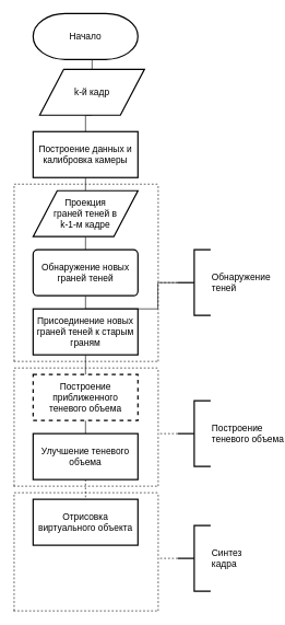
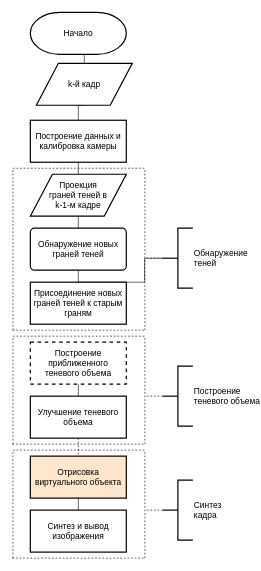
  <mxCell id="0" />
  <mxCell id="1" parent="0" />
  <mxCell id="2" style="edgeStyle=orthogonalEdgeStyle;rounded=0;orthogonalLoop=1;jettySize=auto;html=1;exitX=0.5;exitY=1;exitDx=0;exitDy=0;exitPerimeter=0;entryX=0.5;entryY=0;entryDx=0;entryDy=0;fontSize=14;endArrow=none;endFill=0;" parent="1" source="3" target="5" edge="1"><mxGeometry relative="1" as="geometry" /></mxCell>
  <mxCell id="3" value="Начало" style="strokeWidth=2;html=1;shape=mxgraph.flowchart.terminator;whiteSpace=wrap;fontSize=14;" parent="1" vertex="1"><mxGeometry x="50" y="20" width="160" height="70" as="geometry" /></mxCell>
  <mxCell id="4" style="edgeStyle=orthogonalEdgeStyle;rounded=0;orthogonalLoop=1;jettySize=auto;html=1;exitX=0.5;exitY=1;exitDx=0;exitDy=0;entryX=0.5;entryY=0;entryDx=0;entryDy=0;fontSize=14;endArrow=none;endFill=0;" parent="1" source="5" target="7" edge="1"><mxGeometry relative="1" as="geometry" /></mxCell>
  <mxCell id="5" value="k-й кадр" style="shape=parallelogram;html=1;strokeWidth=2;perimeter=parallelogramPerimeter;whiteSpace=wrap;rounded=0;arcSize=12;size=0.23;fontSize=14;" parent="1" vertex="1"><mxGeometry x="60" y="105" width="160" height="70" as="geometry" /></mxCell>
  <mxCell id="6" style="edgeStyle=orthogonalEdgeStyle;rounded=0;orthogonalLoop=1;jettySize=auto;html=1;exitX=0.5;exitY=1;exitDx=0;exitDy=0;entryX=0.5;entryY=0;entryDx=0;entryDy=0;fontSize=14;endArrow=none;endFill=0;" parent="1" source="7" target="11" edge="1"><mxGeometry relative="1" as="geometry" /></mxCell>
  <mxCell id="7" value="Построение данных и калибровка камеры" style="rounded=0;whiteSpace=wrap;html=1;absoluteArcSize=1;arcSize=14;strokeWidth=2;fontSize=14;" parent="1" vertex="1"><mxGeometry x="50" y="200" width="160" height="70" as="geometry" /></mxCell>
  <mxCell id="8" style="edgeStyle=orthogonalEdgeStyle;rounded=0;orthogonalLoop=1;jettySize=auto;html=1;exitX=0.5;exitY=1;exitDx=0;exitDy=0;fontSize=14;endArrow=none;endFill=0;" parent="1" source="9" target="17" edge="1"><mxGeometry relative="1" as="geometry"><mxPoint x="130" y="470" as="targetPoint" /></mxGeometry></mxCell>
  <mxCell id="9" value="Обнаружение новых граней теней" style="whiteSpace=wrap;html=1;absoluteArcSize=1;arcSize=14;strokeWidth=2;fontSize=14;rounded=1;" parent="1" vertex="1"><mxGeometry x="50" y="380" width="160" height="70" as="geometry" /></mxCell>
  <mxCell id="10" style="edgeStyle=orthogonalEdgeStyle;rounded=0;orthogonalLoop=1;jettySize=auto;html=1;exitX=0.5;exitY=1;exitDx=0;exitDy=0;entryX=0.5;entryY=0;entryDx=0;entryDy=0;fontSize=14;endArrow=none;endFill=0;" parent="1" source="11" target="9" edge="1"><mxGeometry relative="1" as="geometry" /></mxCell>
  <mxCell id="11" value="Проекция &lt;br&gt;граней теней в &lt;br&gt;k-1-м кадре" style="shape=parallelogram;html=1;strokeWidth=2;perimeter=parallelogramPerimeter;whiteSpace=wrap;rounded=0;arcSize=12;size=0.23;fontSize=14;" parent="1" vertex="1"><mxGeometry x="50" y="290" width="160" height="70" as="geometry" /></mxCell>
  <mxCell id="12" value="" style="endArrow=none;dashed=1;html=1;rounded=0;fontSize=14;" parent="1" edge="1"><mxGeometry width="50" height="50" relative="1" as="geometry"><mxPoint x="21" y="550" as="sourcePoint" /><mxPoint x="21" y="280" as="targetPoint" /><Array as="points"><mxPoint x="21" y="450" /></Array></mxGeometry></mxCell>
  <mxCell id="13" value="" style="endArrow=none;dashed=1;html=1;rounded=0;fontSize=14;" parent="1" edge="1"><mxGeometry width="50" height="50" relative="1" as="geometry"><mxPoint x="241" y="550" as="sourcePoint" /><mxPoint x="241" y="280" as="targetPoint" /></mxGeometry></mxCell>
  <mxCell id="14" value="" style="endArrow=none;dashed=1;html=1;rounded=0;fontSize=14;" parent="1" edge="1"><mxGeometry width="50" height="50" relative="1" as="geometry"><mxPoint x="21" y="280" as="sourcePoint" /><mxPoint x="241" y="280" as="targetPoint" /></mxGeometry></mxCell>
  <mxCell id="15" value="" style="endArrow=none;dashed=1;html=1;rounded=0;fontSize=14;" parent="1" edge="1"><mxGeometry width="50" height="50" relative="1" as="geometry"><mxPoint x="20.5" y="550" as="sourcePoint" /><mxPoint x="239.5" y="550" as="targetPoint" /></mxGeometry></mxCell>
  <mxCell id="16" style="edgeStyle=orthogonalEdgeStyle;rounded=0;orthogonalLoop=1;jettySize=auto;html=1;exitX=0;exitY=0.5;exitDx=0;exitDy=0;exitPerimeter=0;fontSize=14;endArrow=none;endFill=0;dashed=1;" parent="1" source="17" edge="1"><mxGeometry relative="1" as="geometry"><mxPoint x="241" y="430" as="targetPoint" /></mxGeometry></mxCell>
  <mxCell id="17" value="Обнаружение&lt;br&gt;теней" style="strokeWidth=2;html=1;shape=mxgraph.flowchart.annotation_2;align=left;labelPosition=right;pointerEvents=1;rounded=0;fontSize=14;" parent="1" vertex="1"><mxGeometry x="271" y="380" width="50" height="100" as="geometry" /></mxCell>
  <mxCell id="18" style="edgeStyle=orthogonalEdgeStyle;rounded=0;orthogonalLoop=1;jettySize=auto;html=1;exitX=0.5;exitY=1;exitDx=0;exitDy=0;entryX=0.5;entryY=0;entryDx=0;entryDy=0;fontSize=14;endArrow=none;endFill=0;" parent="1" source="19" target="21" edge="1"><mxGeometry relative="1" as="geometry" /></mxCell>
  <mxCell id="19" value="Построение приближенного теневого объема" style="rounded=0;whiteSpace=wrap;html=1;absoluteArcSize=1;arcSize=14;strokeWidth=2;fontSize=14;dashed=1;" parent="1" vertex="1"><mxGeometry x="50" y="570" width="160" height="70" as="geometry" /></mxCell>
  <mxCell id="20" style="edgeStyle=orthogonalEdgeStyle;rounded=0;orthogonalLoop=1;jettySize=auto;html=1;exitX=0.5;exitY=1;exitDx=0;exitDy=0;entryX=0.5;entryY=0;entryDx=0;entryDy=0;fontSize=14;endArrow=none;endFill=0;dashed=1;" parent="1" source="21" target="29" edge="1"><mxGeometry relative="1" as="geometry" /></mxCell>
  <mxCell id="21" value="Улучшение теневого объема" style="rounded=0;whiteSpace=wrap;html=1;absoluteArcSize=1;arcSize=14;strokeWidth=2;fontSize=14;" parent="1" vertex="1"><mxGeometry x="50" y="660" width="160" height="70" as="geometry" /></mxCell>
  <mxCell id="22" value="" style="endArrow=none;dashed=1;html=1;rounded=0;fontSize=14;" parent="1" edge="1"><mxGeometry width="50" height="50" relative="1" as="geometry"><mxPoint x="21" y="740" as="sourcePoint" /><mxPoint x="21" y="560" as="targetPoint" /></mxGeometry></mxCell>
  <mxCell id="23" value="" style="endArrow=none;dashed=1;html=1;rounded=0;fontSize=14;" parent="1" edge="1"><mxGeometry width="50" height="50" relative="1" as="geometry"><mxPoint x="241" y="740" as="sourcePoint" /><mxPoint x="241" y="560" as="targetPoint" /></mxGeometry></mxCell>
  <mxCell id="24" value="" style="endArrow=none;dashed=1;html=1;rounded=0;fontSize=14;" parent="1" edge="1"><mxGeometry width="50" height="50" relative="1" as="geometry"><mxPoint x="21" y="560" as="sourcePoint" /><mxPoint x="241" y="560" as="targetPoint" /></mxGeometry></mxCell>
  <mxCell id="25" value="" style="endArrow=none;dashed=1;html=1;rounded=0;fontSize=14;" parent="1" edge="1"><mxGeometry width="50" height="50" relative="1" as="geometry"><mxPoint x="20" y="740" as="sourcePoint" /><mxPoint x="240" y="740" as="targetPoint" /></mxGeometry></mxCell>
  <mxCell id="26" style="edgeStyle=orthogonalEdgeStyle;rounded=0;orthogonalLoop=1;jettySize=auto;html=1;exitX=0;exitY=0.5;exitDx=0;exitDy=0;exitPerimeter=0;fontSize=14;endArrow=none;endFill=0;dashed=1;" parent="1" source="27" edge="1"><mxGeometry relative="1" as="geometry"><mxPoint x="241" y="660" as="targetPoint" /></mxGeometry></mxCell>
  <mxCell id="27" value="Построение &lt;br&gt;теневого объема" style="strokeWidth=2;html=1;shape=mxgraph.flowchart.annotation_2;align=left;labelPosition=right;pointerEvents=1;rounded=0;fontSize=14;" parent="1" vertex="1"><mxGeometry x="271" y="610" width="50" height="100" as="geometry" /></mxCell>
- <mxCell id="29" value="Отрисовка виртуального объекта" style="rounded=0;whiteSpace=wrap;html=1;absoluteArcSize=1;arcSize=14;strokeWidth=2;fontSize=14;" parent="1" vertex="1"><mxGeometry x="50" y="760" width="160" height="70" as="geometry" /></mxCell>
+ <mxCell id="28" style="edgeStyle=orthogonalEdgeStyle;rounded=0;orthogonalLoop=1;jettySize=auto;html=1;exitX=0.5;exitY=1;exitDx=0;exitDy=0;entryX=0.5;entryY=0;entryDx=0;entryDy=0;fontSize=14;endArrow=none;endFill=0;" parent="1" source="29" target="30" edge="1"><mxGeometry relative="1" as="geometry" /></mxCell>
+ <mxCell id="29" value="Отрисовка виртуального объекта" style="rounded=0;whiteSpace=wrap;html=1;absoluteArcSize=1;arcSize=14;strokeWidth=2;fontSize=14;fillColor=#ffe6cc;" parent="1" vertex="1"><mxGeometry x="50" y="760" width="160" height="70" as="geometry" /></mxCell>
+ <mxCell id="30" value="Синтез и вывод изображения" style="rounded=0;whiteSpace=wrap;html=1;absoluteArcSize=1;arcSize=14;strokeWidth=2;fontSize=14;" parent="1" vertex="1"><mxGeometry x="50" y="850" width="160" height="70" as="geometry" /></mxCell>
  <mxCell id="31" value="" style="endArrow=none;dashed=1;html=1;rounded=0;fontSize=14;" parent="1" edge="1"><mxGeometry width="50" height="50" relative="1" as="geometry"><mxPoint x="21" y="930" as="sourcePoint" /><mxPoint x="21" y="750" as="targetPoint" /></mxGeometry></mxCell>
  <mxCell id="32" value="" style="endArrow=none;dashed=1;html=1;rounded=0;fontSize=14;" parent="1" edge="1"><mxGeometry width="50" height="50" relative="1" as="geometry"><mxPoint x="241" y="930" as="sourcePoint" /><mxPoint x="241" y="750" as="targetPoint" /></mxGeometry></mxCell>
  <mxCell id="33" value="" style="endArrow=none;dashed=1;html=1;rounded=0;fontSize=14;" parent="1" edge="1"><mxGeometry width="50" height="50" relative="1" as="geometry"><mxPoint x="21" y="750" as="sourcePoint" /><mxPoint x="241" y="750" as="targetPoint" /></mxGeometry></mxCell>
  <mxCell id="34" value="" style="endArrow=none;dashed=1;html=1;rounded=0;fontSize=14;" parent="1" edge="1"><mxGeometry width="50" height="50" relative="1" as="geometry"><mxPoint x="20" y="930" as="sourcePoint" /><mxPoint x="240" y="930" as="targetPoint" /></mxGeometry></mxCell>
  <mxCell id="35" style="edgeStyle=orthogonalEdgeStyle;rounded=0;orthogonalLoop=1;jettySize=auto;html=1;exitX=0;exitY=0.5;exitDx=0;exitDy=0;exitPerimeter=0;fontSize=14;endArrow=none;endFill=0;dashed=1;" parent="1" source="36" edge="1"><mxGeometry relative="1" as="geometry"><mxPoint x="241" y="850" as="targetPoint" /></mxGeometry></mxCell>
  <mxCell id="36" value="Синтез&lt;br&gt;кадра" style="strokeWidth=2;html=1;shape=mxgraph.flowchart.annotation_2;align=left;labelPosition=right;pointerEvents=1;rounded=0;fontSize=14;" parent="1" vertex="1"><mxGeometry x="271" y="800" width="50" height="100" as="geometry" /></mxCell>
- <mxCell id="37" style="edgeStyle=orthogonalEdgeStyle;rounded=0;orthogonalLoop=1;jettySize=auto;html=1;exitX=0.5;exitY=1;exitDx=0;exitDy=0;entryX=0.5;entryY=0;entryDx=0;entryDy=0;endArrow=none;endFill=0;" parent="1" source="38" target="19" edge="1"><mxGeometry relative="1" as="geometry" /></mxCell>
  <mxCell id="38" value="Присоединение новых граней теней к старым граням" style="rounded=0;whiteSpace=wrap;html=1;absoluteArcSize=1;arcSize=14;strokeWidth=2;fontSize=14;" parent="1" vertex="1"><mxGeometry x="50" y="470" width="160" height="70" as="geometry" /></mxCell>
